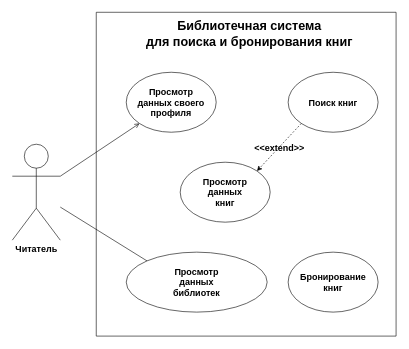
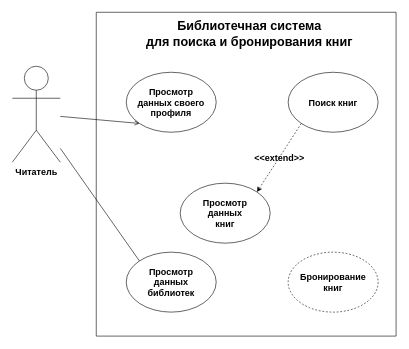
  <mxCell id="0" />
  <mxCell id="1" parent="0" />
  <mxCell id="2" style="edgeStyle=none;rounded=0;orthogonalLoop=1;jettySize=auto;html=1;entryX=0;entryY=0;entryDx=0;entryDy=0;endArrow=none;endFill=0;fontSize=15;fontStyle=1;labelBackgroundColor=none;" parent="1" source="3" target="6" edge="1"><mxGeometry relative="1" as="geometry"><mxPoint x="120" y="393" as="sourcePoint" /></mxGeometry></mxCell>
- <mxCell id="3" value="Читатель" style="shape=umlActor;verticalLabelPosition=bottom;verticalAlign=top;html=1;outlineConnect=0;fontSize=15;fontStyle=1;labelBackgroundColor=none;fillColor=none;" parent="1" vertex="1"><mxGeometry x="20" y="240" width="80" height="160" as="geometry" /></mxCell>
+ <mxCell id="3" value="Читатель" style="shape=umlActor;verticalLabelPosition=bottom;verticalAlign=top;html=1;outlineConnect=0;fontSize=15;fontStyle=1;labelBackgroundColor=none;fillColor=none;" parent="1" vertex="1"><mxGeometry x="20" y="110" width="80" height="160" as="geometry" /></mxCell>
  <mxCell id="4" value="" style="swimlane;startSize=0;fontSize=15;fontStyle=1;labelBackgroundColor=none;" parent="1" vertex="1"><mxGeometry x="160" y="20" width="500" height="540" as="geometry" /></mxCell>
  <mxCell id="5" value="&lt;font style=&quot;font-size: 21px&quot;&gt;Библиотечная система&lt;br&gt;для поиска и бронирования книг&lt;/font&gt;" style="text;html=1;align=center;verticalAlign=middle;resizable=0;points=[];autosize=1;strokeColor=none;fontSize=15;fontStyle=1;labelBackgroundColor=none;" parent="4" vertex="1"><mxGeometry x="70" y="10" width="370" height="50" as="geometry" /></mxCell>
- <mxCell id="6" value="Просмотр&lt;br&gt;данных&lt;br&gt;библиотек" style="ellipse;whiteSpace=wrap;html=1;fontSize=15;fontStyle=1;labelBackgroundColor=none;fillColor=none;" parent="4" vertex="1"><mxGeometry x="50" y="400" width="235" height="100" as="geometry" /></mxCell>
- <mxCell id="7" value="Просмотр&lt;br&gt;данных&lt;br&gt;книг" style="ellipse;whiteSpace=wrap;html=1;fontSize=15;fontStyle=1;labelBackgroundColor=none;fillColor=none;" parent="4" vertex="1"><mxGeometry x="140" y="250" width="150" height="100" as="geometry" /></mxCell>
- <mxCell id="8" value="Бронирование&lt;br&gt;книг" style="ellipse;whiteSpace=wrap;html=1;fontSize=15;fontStyle=1;labelBackgroundColor=none;fillColor=none;" parent="4" vertex="1"><mxGeometry x="320" y="400" width="150" height="100" as="geometry" /></mxCell>
+ <mxCell id="6" value="Просмотр&lt;br&gt;данных&lt;br&gt;библиотек" style="ellipse;whiteSpace=wrap;html=1;fontSize=15;fontStyle=1;labelBackgroundColor=none;fillColor=none;" parent="4" vertex="1"><mxGeometry x="50" y="400" width="150" height="100" as="geometry" /></mxCell>
+ <mxCell id="7" value="Просмотр&lt;br&gt;данных&lt;br&gt;книг" style="ellipse;whiteSpace=wrap;html=1;fontSize=15;fontStyle=1;labelBackgroundColor=none;fillColor=none;" parent="4" vertex="1"><mxGeometry x="140" y="285" width="150" height="100" as="geometry" /></mxCell>
+ <mxCell id="8" value="Бронирование&lt;br&gt;книг" style="ellipse;whiteSpace=wrap;html=1;fontSize=15;fontStyle=1;labelBackgroundColor=none;fillColor=none;dashed=1;" parent="4" vertex="1"><mxGeometry x="320" y="400" width="150" height="100" as="geometry" /></mxCell>
  <mxCell id="9" value="Просмотр&lt;br&gt;данных своего&lt;br&gt;профиля" style="ellipse;whiteSpace=wrap;html=1;fontSize=15;fontStyle=1;labelBackgroundColor=none;fillColor=none;" parent="4" vertex="1"><mxGeometry x="50" y="100" width="150" height="100" as="geometry" /></mxCell>
  <mxCell id="10" value="Поиск книг" style="ellipse;whiteSpace=wrap;html=1;fontSize=15;fontStyle=1;labelBackgroundColor=none;fillColor=none;" parent="4" vertex="1"><mxGeometry x="320" y="100" width="150" height="100" as="geometry" /></mxCell>
  <mxCell id="11" value="&lt;span style=&quot;font-weight: 700&quot;&gt;&amp;lt;&amp;lt;extend&amp;gt;&amp;gt;&lt;/span&gt;" style="edgeStyle=none;rounded=0;orthogonalLoop=1;jettySize=auto;html=1;exitX=0;exitY=1;exitDx=0;exitDy=0;fontSize=15;startArrow=none;startFill=0;endArrow=classic;endFill=1;dashed=1;labelBackgroundColor=none;entryX=1;entryY=0;entryDx=0;entryDy=0;" parent="4" source="10" target="7" edge="1"><mxGeometry relative="1" as="geometry"><mxPoint x="277.401" y="654.316" as="sourcePoint" /><mxPoint x="190" y="450" as="targetPoint" /></mxGeometry></mxCell>
  <mxCell id="12" value="" style="endArrow=open;html=1;labelBackgroundColor=none;entryX=0;entryY=1;entryDx=0;entryDy=0;" parent="1" source="3" target="9" edge="1"><mxGeometry width="50" height="50" relative="1" as="geometry"><mxPoint x="100" y="370" as="sourcePoint" /><mxPoint x="270" y="270" as="targetPoint" /></mxGeometry></mxCell>
